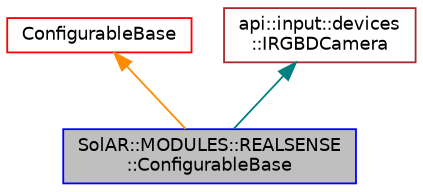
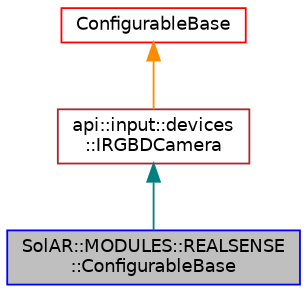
  digraph {
    node [fillcolor=white fontname=Helvetica fontsize=10 shape=record style=filled]
    edge [dir=back fontname=Helvetica fontsize=10 labelfontname=Helvetica labelfontsize=10 style=solid]
    n1 [color=blue fillcolor=grey75 fontcolor=black height=0.2 label="SolAR::MODULES::REALSENSE\l::ConfigurableBase" width=0.4]
    n2 [color=red height=0.2 label=ConfigurableBase width=0.4]
    n3 [color=brown height=0.2 label="api::input::devices\l::IRGBDCamera" width=0.4]
-   n2 -> n1 [color=darkorange]
+   n2 -> n3 [color=darkorange]
    n3 -> n1 [color=teal]
  }
